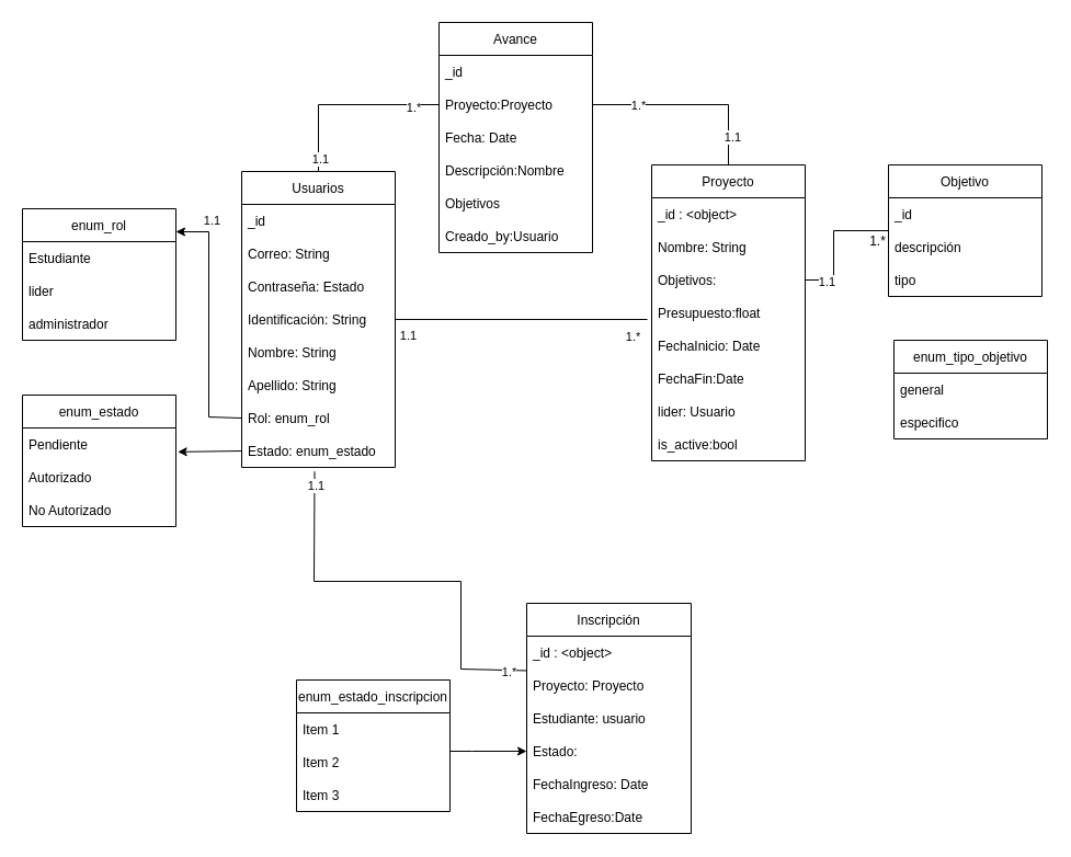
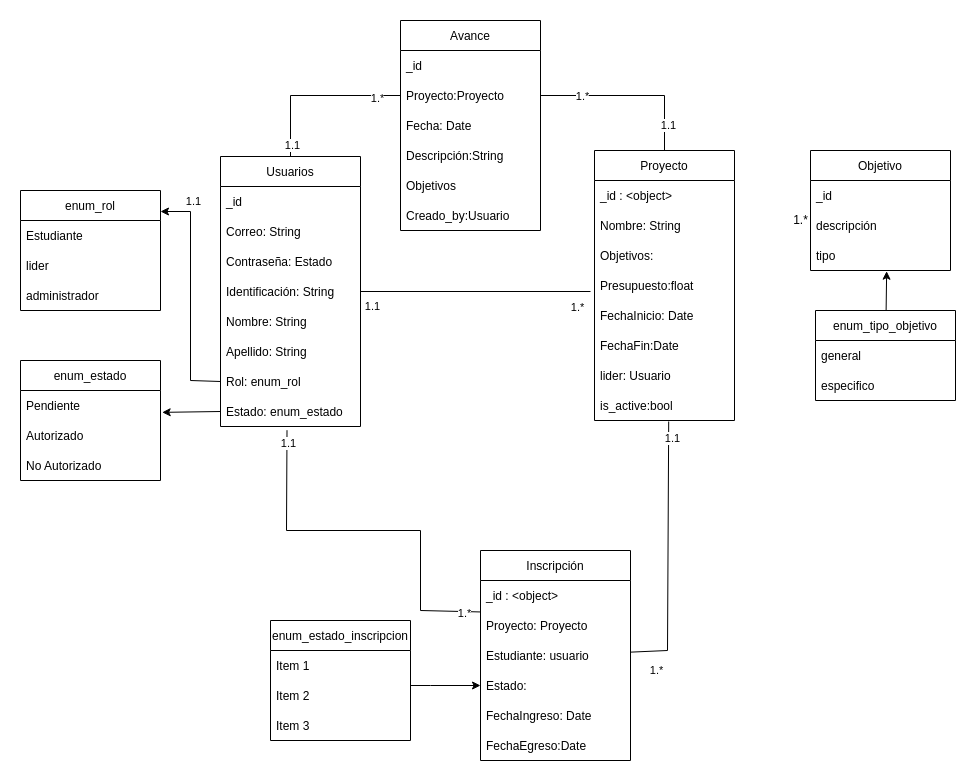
  <mxCell id="0" />
  <mxCell id="1" parent="0" />
  <mxCell id="2" value="Usuarios" style="swimlane;fontStyle=0;childLayout=stackLayout;horizontal=1;startSize=30;horizontalStack=0;resizeParent=1;resizeParentMax=0;resizeLast=0;collapsible=1;marginBottom=0;" vertex="1" parent="1"><mxGeometry x="220" y="156" width="140" height="270" as="geometry"><mxRectangle x="40" y="146" width="80" height="30" as="alternateBounds" /></mxGeometry></mxCell>
  <mxCell id="3" value="_id" style="text;strokeColor=none;fillColor=none;align=left;verticalAlign=middle;spacingLeft=4;spacingRight=4;overflow=hidden;points=[[0,0.5],[1,0.5]];portConstraint=eastwest;rotatable=0;" vertex="1" parent="2"><mxGeometry y="30" width="140" height="30" as="geometry" /></mxCell>
  <mxCell id="4" value="Correo: String   " style="text;strokeColor=none;fillColor=none;align=left;verticalAlign=middle;spacingLeft=4;spacingRight=4;overflow=hidden;points=[[0,0.5],[1,0.5]];portConstraint=eastwest;rotatable=0;" vertex="1" parent="2"><mxGeometry y="60" width="140" height="30" as="geometry" /></mxCell>
  <mxCell id="5" value="Contraseña: Estado" style="text;strokeColor=none;fillColor=none;align=left;verticalAlign=middle;spacingLeft=4;spacingRight=4;overflow=hidden;points=[[0,0.5],[1,0.5]];portConstraint=eastwest;rotatable=0;" vertex="1" parent="2"><mxGeometry y="90" width="140" height="30" as="geometry" /></mxCell>
  <mxCell id="6" value="Identificación: String" style="text;strokeColor=none;fillColor=none;align=left;verticalAlign=middle;spacingLeft=4;spacingRight=4;overflow=hidden;points=[[0,0.5],[1,0.5]];portConstraint=eastwest;rotatable=0;" vertex="1" parent="2"><mxGeometry y="120" width="140" height="30" as="geometry" /></mxCell>
  <mxCell id="7" value="Nombre: String" style="text;strokeColor=none;fillColor=none;align=left;verticalAlign=middle;spacingLeft=4;spacingRight=4;overflow=hidden;points=[[0,0.5],[1,0.5]];portConstraint=eastwest;rotatable=0;" vertex="1" parent="2"><mxGeometry y="150" width="140" height="30" as="geometry" /></mxCell>
  <mxCell id="8" value="Apellido: String" style="text;strokeColor=none;fillColor=none;align=left;verticalAlign=middle;spacingLeft=4;spacingRight=4;overflow=hidden;points=[[0,0.5],[1,0.5]];portConstraint=eastwest;rotatable=0;" vertex="1" parent="2"><mxGeometry y="180" width="140" height="30" as="geometry" /></mxCell>
  <mxCell id="9" value="Rol: enum_rol" style="text;strokeColor=none;fillColor=none;align=left;verticalAlign=middle;spacingLeft=4;spacingRight=4;overflow=hidden;points=[[0,0.5],[1,0.5]];portConstraint=eastwest;rotatable=0;" vertex="1" parent="2"><mxGeometry y="210" width="140" height="30" as="geometry" /></mxCell>
  <mxCell id="10" value="Estado: enum_estado" style="text;strokeColor=none;fillColor=none;align=left;verticalAlign=middle;spacingLeft=4;spacingRight=4;overflow=hidden;points=[[0,0.5],[1,0.5]];portConstraint=eastwest;rotatable=0;" vertex="1" parent="2"><mxGeometry y="240" width="140" height="30" as="geometry" /></mxCell>
  <mxCell id="11" value="enum_rol" style="swimlane;fontStyle=0;childLayout=stackLayout;horizontal=1;startSize=30;horizontalStack=0;resizeParent=1;resizeParentMax=0;resizeLast=0;collapsible=1;marginBottom=0;" vertex="1" parent="1"><mxGeometry x="20" y="190" width="140" height="120" as="geometry" /></mxCell>
  <mxCell id="12" value="Estudiante " style="text;strokeColor=none;fillColor=none;align=left;verticalAlign=middle;spacingLeft=4;spacingRight=4;overflow=hidden;points=[[0,0.5],[1,0.5]];portConstraint=eastwest;rotatable=0;" vertex="1" parent="11"><mxGeometry y="30" width="140" height="30" as="geometry" /></mxCell>
  <mxCell id="13" value="lider" style="text;strokeColor=none;fillColor=none;align=left;verticalAlign=middle;spacingLeft=4;spacingRight=4;overflow=hidden;points=[[0,0.5],[1,0.5]];portConstraint=eastwest;rotatable=0;" vertex="1" parent="11"><mxGeometry y="60" width="140" height="30" as="geometry" /></mxCell>
  <mxCell id="14" value="administrador" style="text;strokeColor=none;fillColor=none;align=left;verticalAlign=middle;spacingLeft=4;spacingRight=4;overflow=hidden;points=[[0,0.5],[1,0.5]];portConstraint=eastwest;rotatable=0;" vertex="1" parent="11"><mxGeometry y="90" width="140" height="30" as="geometry" /></mxCell>
  <mxCell id="15" style="rounded=0;orthogonalLoop=1;jettySize=auto;html=1;exitX=0;exitY=0.5;exitDx=0;exitDy=0;" edge="1" parent="1" source="9"><mxGeometry relative="1" as="geometry"><mxPoint x="160" y="211" as="targetPoint" /><Array as="points"><mxPoint x="190" y="380" /><mxPoint x="190" y="211" /></Array></mxGeometry></mxCell>
  <mxCell id="16" value="1.1" style="edgeLabel;html=1;align=center;verticalAlign=middle;resizable=0;points=[];" vertex="1" connectable="0" parent="15"><mxGeometry x="0.717" y="-2" relative="1" as="geometry"><mxPoint y="-13" as="offset" /></mxGeometry></mxCell>
  <mxCell id="17" value="enum_estado" style="swimlane;fontStyle=0;childLayout=stackLayout;horizontal=1;startSize=30;horizontalStack=0;resizeParent=1;resizeParentMax=0;resizeLast=0;collapsible=1;marginBottom=0;" vertex="1" parent="1"><mxGeometry x="20" y="360" width="140" height="120" as="geometry" /></mxCell>
  <mxCell id="18" value="Pendiente" style="text;strokeColor=none;fillColor=none;align=left;verticalAlign=middle;spacingLeft=4;spacingRight=4;overflow=hidden;points=[[0,0.5],[1,0.5]];portConstraint=eastwest;rotatable=0;" vertex="1" parent="17"><mxGeometry y="30" width="140" height="30" as="geometry" /></mxCell>
  <mxCell id="19" value="Autorizado" style="text;strokeColor=none;fillColor=none;align=left;verticalAlign=middle;spacingLeft=4;spacingRight=4;overflow=hidden;points=[[0,0.5],[1,0.5]];portConstraint=eastwest;rotatable=0;" vertex="1" parent="17"><mxGeometry y="60" width="140" height="30" as="geometry" /></mxCell>
  <mxCell id="20" value="No Autorizado" style="text;strokeColor=none;fillColor=none;align=left;verticalAlign=middle;spacingLeft=4;spacingRight=4;overflow=hidden;points=[[0,0.5],[1,0.5]];portConstraint=eastwest;rotatable=0;" vertex="1" parent="17"><mxGeometry y="90" width="140" height="30" as="geometry" /></mxCell>
  <mxCell id="21" style="edgeStyle=none;rounded=0;orthogonalLoop=1;jettySize=auto;html=1;entryX=1.012;entryY=0.729;entryDx=0;entryDy=0;entryPerimeter=0;exitX=0;exitY=0.5;exitDx=0;exitDy=0;" edge="1" parent="1" source="10" target="18"><mxGeometry relative="1" as="geometry" /></mxCell>
  <mxCell id="22" style="edgeStyle=none;rounded=0;orthogonalLoop=1;jettySize=auto;html=1;entryX=1;entryY=0.5;entryDx=0;entryDy=0;endArrow=none;endFill=0;" edge="1" parent="1" target="6"><mxGeometry relative="1" as="geometry"><mxPoint x="590" y="291" as="sourcePoint" /><Array as="points" /></mxGeometry></mxCell>
  <mxCell id="23" value="1.1" style="edgeLabel;html=1;align=center;verticalAlign=middle;resizable=0;points=[];" vertex="1" connectable="0" parent="22"><mxGeometry x="0.907" y="1" relative="1" as="geometry"><mxPoint y="13" as="offset" /></mxGeometry></mxCell>
  <mxCell id="24" value="1.*" style="edgeLabel;html=1;align=center;verticalAlign=middle;resizable=0;points=[];" vertex="1" connectable="0" parent="22"><mxGeometry x="-0.914" y="1" relative="1" as="geometry"><mxPoint x="-4" y="14" as="offset" /></mxGeometry></mxCell>
  <mxCell id="25" value="Proyecto" style="swimlane;fontStyle=0;childLayout=stackLayout;horizontal=1;startSize=30;horizontalStack=0;resizeParent=1;resizeParentMax=0;resizeLast=0;collapsible=1;marginBottom=0;" vertex="1" parent="1"><mxGeometry x="594" y="150" width="140" height="270" as="geometry"><mxRectangle x="40" y="146" width="80" height="30" as="alternateBounds" /></mxGeometry></mxCell>
  <mxCell id="26" value="_id : &lt;object&gt;" style="text;strokeColor=none;fillColor=none;align=left;verticalAlign=middle;spacingLeft=4;spacingRight=4;overflow=hidden;points=[[0,0.5],[1,0.5]];portConstraint=eastwest;rotatable=0;" vertex="1" parent="25"><mxGeometry y="30" width="140" height="30" as="geometry" /></mxCell>
  <mxCell id="27" value="Nombre: String" style="text;strokeColor=none;fillColor=none;align=left;verticalAlign=middle;spacingLeft=4;spacingRight=4;overflow=hidden;points=[[0,0.5],[1,0.5]];portConstraint=eastwest;rotatable=0;" vertex="1" parent="25"><mxGeometry y="60" width="140" height="30" as="geometry" /></mxCell>
  <mxCell id="28" value="Objetivos:" style="text;strokeColor=none;fillColor=none;align=left;verticalAlign=middle;spacingLeft=4;spacingRight=4;overflow=hidden;points=[[0,0.5],[1,0.5]];portConstraint=eastwest;rotatable=0;" vertex="1" parent="25"><mxGeometry y="90" width="140" height="30" as="geometry" /></mxCell>
  <mxCell id="29" value="Presupuesto:float" style="text;strokeColor=none;fillColor=none;align=left;verticalAlign=middle;spacingLeft=4;spacingRight=4;overflow=hidden;points=[[0,0.5],[1,0.5]];portConstraint=eastwest;rotatable=0;" vertex="1" parent="25"><mxGeometry y="120" width="140" height="30" as="geometry" /></mxCell>
  <mxCell id="30" value="FechaInicio: Date" style="text;strokeColor=none;fillColor=none;align=left;verticalAlign=middle;spacingLeft=4;spacingRight=4;overflow=hidden;points=[[0,0.5],[1,0.5]];portConstraint=eastwest;rotatable=0;" vertex="1" parent="25"><mxGeometry y="150" width="140" height="30" as="geometry" /></mxCell>
  <mxCell id="31" value="FechaFin:Date" style="text;strokeColor=none;fillColor=none;align=left;verticalAlign=middle;spacingLeft=4;spacingRight=4;overflow=hidden;points=[[0,0.5],[1,0.5]];portConstraint=eastwest;rotatable=0;" vertex="1" parent="25"><mxGeometry y="180" width="140" height="30" as="geometry" /></mxCell>
  <mxCell id="32" value="lider: Usuario" style="text;strokeColor=none;fillColor=none;align=left;verticalAlign=middle;spacingLeft=4;spacingRight=4;overflow=hidden;points=[[0,0.5],[1,0.5]];portConstraint=eastwest;rotatable=0;" vertex="1" parent="25"><mxGeometry y="210" width="140" height="30" as="geometry" /></mxCell>
  <mxCell id="33" value="is_active:bool" style="text;strokeColor=none;fillColor=none;align=left;verticalAlign=middle;spacingLeft=4;spacingRight=4;overflow=hidden;points=[[0,0.5],[1,0.5]];portConstraint=eastwest;rotatable=0;" vertex="1" parent="25"><mxGeometry y="240" width="140" height="30" as="geometry" /></mxCell>
  <mxCell id="34" value="Objetivo" style="swimlane;fontStyle=0;childLayout=stackLayout;horizontal=1;startSize=30;horizontalStack=0;resizeParent=1;resizeParentMax=0;resizeLast=0;collapsible=1;marginBottom=0;" vertex="1" parent="1"><mxGeometry x="810" y="150" width="140" height="120" as="geometry" /></mxCell>
  <mxCell id="35" value="_id" style="text;strokeColor=none;fillColor=none;align=left;verticalAlign=middle;spacingLeft=4;spacingRight=4;overflow=hidden;points=[[0,0.5],[1,0.5]];portConstraint=eastwest;rotatable=0;" vertex="1" parent="34"><mxGeometry y="30" width="140" height="30" as="geometry" /></mxCell>
  <mxCell id="36" value="descripción" style="text;strokeColor=none;fillColor=none;align=left;verticalAlign=middle;spacingLeft=4;spacingRight=4;overflow=hidden;points=[[0,0.5],[1,0.5]];portConstraint=eastwest;rotatable=0;" vertex="1" parent="34"><mxGeometry y="60" width="140" height="30" as="geometry" /></mxCell>
  <mxCell id="37" value="tipo" style="text;strokeColor=none;fillColor=none;align=left;verticalAlign=middle;spacingLeft=4;spacingRight=4;overflow=hidden;points=[[0,0.5],[1,0.5]];portConstraint=eastwest;rotatable=0;" vertex="1" parent="34"><mxGeometry y="90" width="140" height="30" as="geometry" /></mxCell>
- <mxCell id="38" style="edgeStyle=none;rounded=0;orthogonalLoop=1;jettySize=auto;html=1;exitX=1;exitY=0.5;exitDx=0;exitDy=0;endArrow=none;endFill=0;" edge="1" parent="1" source="28" target="34"><mxGeometry relative="1" as="geometry"><Array as="points"><mxPoint x="760" y="255" /><mxPoint x="760" y="210" /></Array></mxGeometry></mxCell>
- <mxCell id="39" value="1.1" style="edgeLabel;html=1;align=center;verticalAlign=middle;resizable=0;points=[];" vertex="1" connectable="0" parent="38"><mxGeometry x="-0.681" y="-1" relative="1" as="geometry"><mxPoint as="offset" /></mxGeometry></mxCell>
  <mxCell id="40" value="1.*" style="text;html=1;align=center;verticalAlign=middle;resizable=0;points=[];autosize=1;strokeColor=none;fillColor=none;" vertex="1" parent="1"><mxGeometry x="785" y="210" width="30" height="20" as="geometry" /></mxCell>
+ <mxCell id="41" style="edgeStyle=none;rounded=0;orthogonalLoop=1;jettySize=auto;html=1;entryX=0.544;entryY=1.024;entryDx=0;entryDy=0;entryPerimeter=0;endArrow=classic;endFill=1;" edge="1" parent="1" source="42" target="37"><mxGeometry relative="1" as="geometry" /></mxCell>
  <mxCell id="42" value="enum_tipo_objetivo" style="swimlane;fontStyle=0;childLayout=stackLayout;horizontal=1;startSize=30;horizontalStack=0;resizeParent=1;resizeParentMax=0;resizeLast=0;collapsible=1;marginBottom=0;" vertex="1" parent="1"><mxGeometry x="815" y="310" width="140" height="90" as="geometry" /></mxCell>
  <mxCell id="43" value="general" style="text;strokeColor=none;fillColor=none;align=left;verticalAlign=middle;spacingLeft=4;spacingRight=4;overflow=hidden;points=[[0,0.5],[1,0.5]];portConstraint=eastwest;rotatable=0;" vertex="1" parent="42"><mxGeometry y="30" width="140" height="30" as="geometry" /></mxCell>
  <mxCell id="44" value="especifico" style="text;strokeColor=none;fillColor=none;align=left;verticalAlign=middle;spacingLeft=4;spacingRight=4;overflow=hidden;points=[[0,0.5],[1,0.5]];portConstraint=eastwest;rotatable=0;" vertex="1" parent="42"><mxGeometry y="60" width="140" height="30" as="geometry" /></mxCell>
+ <mxCell id="45" value="1.*" style="edgeStyle=none;rounded=0;orthogonalLoop=1;jettySize=auto;html=1;endArrow=none;endFill=0;entryX=0.53;entryY=1.033;entryDx=0;entryDy=0;entryPerimeter=0;" edge="1" parent="1" source="50" target="33"><mxGeometry x="-0.812" y="-19" relative="1" as="geometry"><mxPoint x="667" y="430" as="targetPoint" /><Array as="points"><mxPoint x="667" y="650" /></Array><mxPoint as="offset" /></mxGeometry></mxCell>
+ <mxCell id="46" value="1.1" style="edgeLabel;html=1;align=center;verticalAlign=middle;resizable=0;points=[];" vertex="1" connectable="0" parent="45"><mxGeometry x="0.881" y="-3" relative="1" as="geometry"><mxPoint as="offset" /></mxGeometry></mxCell>
  <mxCell id="47" style="edgeStyle=none;rounded=0;orthogonalLoop=1;jettySize=auto;html=1;entryX=0.475;entryY=1.123;entryDx=0;entryDy=0;entryPerimeter=0;endArrow=none;endFill=0;exitX=-0.003;exitY=0.048;exitDx=0;exitDy=0;exitPerimeter=0;" edge="1" parent="1" source="52" target="10"><mxGeometry relative="1" as="geometry"><Array as="points"><mxPoint x="420" y="610" /><mxPoint x="420" y="530" /><mxPoint x="286" y="530" /></Array></mxGeometry></mxCell>
  <mxCell id="48" value="1.1" style="edgeLabel;html=1;align=center;verticalAlign=middle;resizable=0;points=[];" vertex="1" connectable="0" parent="47"><mxGeometry x="0.93" y="-1" relative="1" as="geometry"><mxPoint as="offset" /></mxGeometry></mxCell>
  <mxCell id="49" value="1.*" style="edgeLabel;html=1;align=center;verticalAlign=middle;resizable=0;points=[];" vertex="1" connectable="0" parent="47"><mxGeometry x="-0.916" y="1" relative="1" as="geometry"><mxPoint as="offset" /></mxGeometry></mxCell>
  <mxCell id="50" value="Inscripción" style="swimlane;fontStyle=0;childLayout=stackLayout;horizontal=1;startSize=30;horizontalStack=0;resizeParent=1;resizeParentMax=0;resizeLast=0;collapsible=1;marginBottom=0;" vertex="1" parent="1"><mxGeometry x="480" y="550" width="150" height="210" as="geometry"><mxRectangle x="40" y="146" width="80" height="30" as="alternateBounds" /></mxGeometry></mxCell>
  <mxCell id="51" value="_id : &lt;object&gt;" style="text;strokeColor=none;fillColor=none;align=left;verticalAlign=middle;spacingLeft=4;spacingRight=4;overflow=hidden;points=[[0,0.5],[1,0.5]];portConstraint=eastwest;rotatable=0;" vertex="1" parent="50"><mxGeometry y="30" width="150" height="30" as="geometry" /></mxCell>
  <mxCell id="52" value="Proyecto: Proyecto" style="text;strokeColor=none;fillColor=none;align=left;verticalAlign=middle;spacingLeft=4;spacingRight=4;overflow=hidden;points=[[0,0.5],[1,0.5]];portConstraint=eastwest;rotatable=0;" vertex="1" parent="50"><mxGeometry y="60" width="150" height="30" as="geometry" /></mxCell>
  <mxCell id="53" value="Estudiante: usuario" style="text;strokeColor=none;fillColor=none;align=left;verticalAlign=middle;spacingLeft=4;spacingRight=4;overflow=hidden;points=[[0,0.5],[1,0.5]];portConstraint=eastwest;rotatable=0;" vertex="1" parent="50"><mxGeometry y="90" width="150" height="30" as="geometry" /></mxCell>
  <mxCell id="54" value="Estado:" style="text;strokeColor=none;fillColor=none;align=left;verticalAlign=middle;spacingLeft=4;spacingRight=4;overflow=hidden;points=[[0,0.5],[1,0.5]];portConstraint=eastwest;rotatable=0;" vertex="1" parent="50"><mxGeometry y="120" width="150" height="30" as="geometry" /></mxCell>
  <mxCell id="55" value="FechaIngreso: Date" style="text;strokeColor=none;fillColor=none;align=left;verticalAlign=middle;spacingLeft=4;spacingRight=4;overflow=hidden;points=[[0,0.5],[1,0.5]];portConstraint=eastwest;rotatable=0;" vertex="1" parent="50"><mxGeometry y="150" width="150" height="30" as="geometry" /></mxCell>
  <mxCell id="56" value="FechaEgreso:Date" style="text;strokeColor=none;fillColor=none;align=left;verticalAlign=middle;spacingLeft=4;spacingRight=4;overflow=hidden;points=[[0,0.5],[1,0.5]];portConstraint=eastwest;rotatable=0;" vertex="1" parent="50"><mxGeometry y="180" width="150" height="30" as="geometry" /></mxCell>
  <mxCell id="57" value="enum_estado_inscripcion" style="swimlane;fontStyle=0;childLayout=stackLayout;horizontal=1;startSize=30;horizontalStack=0;resizeParent=1;resizeParentMax=0;resizeLast=0;collapsible=1;marginBottom=0;" vertex="1" parent="1"><mxGeometry x="270" y="620" width="140" height="120" as="geometry" /></mxCell>
  <mxCell id="58" value="Item 1" style="text;strokeColor=none;fillColor=none;align=left;verticalAlign=middle;spacingLeft=4;spacingRight=4;overflow=hidden;points=[[0,0.5],[1,0.5]];portConstraint=eastwest;rotatable=0;" vertex="1" parent="57"><mxGeometry y="30" width="140" height="30" as="geometry" /></mxCell>
  <mxCell id="59" value="Item 2" style="text;strokeColor=none;fillColor=none;align=left;verticalAlign=middle;spacingLeft=4;spacingRight=4;overflow=hidden;points=[[0,0.5],[1,0.5]];portConstraint=eastwest;rotatable=0;" vertex="1" parent="57"><mxGeometry y="60" width="140" height="30" as="geometry" /></mxCell>
  <mxCell id="60" value="Item 3" style="text;strokeColor=none;fillColor=none;align=left;verticalAlign=middle;spacingLeft=4;spacingRight=4;overflow=hidden;points=[[0,0.5],[1,0.5]];portConstraint=eastwest;rotatable=0;" vertex="1" parent="57"><mxGeometry y="90" width="140" height="30" as="geometry" /></mxCell>
  <mxCell id="61" style="edgeStyle=none;rounded=0;orthogonalLoop=1;jettySize=auto;html=1;exitX=1;exitY=0.5;exitDx=0;exitDy=0;entryX=0;entryY=0.5;entryDx=0;entryDy=0;endArrow=classic;endFill=1;" edge="1" parent="1" source="59" target="54"><mxGeometry relative="1" as="geometry"><Array as="points"><mxPoint x="410" y="685" /><mxPoint x="430" y="685" /></Array></mxGeometry></mxCell>
  <mxCell id="62" value="Avance" style="swimlane;fontStyle=0;childLayout=stackLayout;horizontal=1;startSize=30;horizontalStack=0;resizeParent=1;resizeParentMax=0;resizeLast=0;collapsible=1;marginBottom=0;" vertex="1" parent="1"><mxGeometry x="400" y="20" width="140" height="210" as="geometry" /></mxCell>
  <mxCell id="63" value="_id" style="text;strokeColor=none;fillColor=none;align=left;verticalAlign=middle;spacingLeft=4;spacingRight=4;overflow=hidden;points=[[0,0.5],[1,0.5]];portConstraint=eastwest;rotatable=0;" vertex="1" parent="62"><mxGeometry y="30" width="140" height="30" as="geometry" /></mxCell>
  <mxCell id="64" value="Proyecto:Proyecto" style="text;strokeColor=none;fillColor=none;align=left;verticalAlign=middle;spacingLeft=4;spacingRight=4;overflow=hidden;points=[[0,0.5],[1,0.5]];portConstraint=eastwest;rotatable=0;" vertex="1" parent="62"><mxGeometry y="60" width="140" height="30" as="geometry" /></mxCell>
  <mxCell id="65" value="Fecha: Date" style="text;strokeColor=none;fillColor=none;align=left;verticalAlign=middle;spacingLeft=4;spacingRight=4;overflow=hidden;points=[[0,0.5],[1,0.5]];portConstraint=eastwest;rotatable=0;" vertex="1" parent="62"><mxGeometry y="90" width="140" height="30" as="geometry" /></mxCell>
- <mxCell id="66" value="Descripción:Nombre" style="text;strokeColor=none;fillColor=none;align=left;verticalAlign=middle;spacingLeft=4;spacingRight=4;overflow=hidden;points=[[0,0.5],[1,0.5]];portConstraint=eastwest;rotatable=0;" vertex="1" parent="62"><mxGeometry y="120" width="140" height="30" as="geometry" /></mxCell>
+ <mxCell id="66" value="Descripción:String" style="text;strokeColor=none;fillColor=none;align=left;verticalAlign=middle;spacingLeft=4;spacingRight=4;overflow=hidden;points=[[0,0.5],[1,0.5]];portConstraint=eastwest;rotatable=0;" vertex="1" parent="62"><mxGeometry y="120" width="140" height="30" as="geometry" /></mxCell>
  <mxCell id="67" value="Objetivos" style="text;strokeColor=none;fillColor=none;align=left;verticalAlign=middle;spacingLeft=4;spacingRight=4;overflow=hidden;points=[[0,0.5],[1,0.5]];portConstraint=eastwest;rotatable=0;" vertex="1" parent="62"><mxGeometry y="150" width="140" height="30" as="geometry" /></mxCell>
  <mxCell id="68" value="Creado_by:Usuario" style="text;strokeColor=none;fillColor=none;align=left;verticalAlign=middle;spacingLeft=4;spacingRight=4;overflow=hidden;points=[[0,0.5],[1,0.5]];portConstraint=eastwest;rotatable=0;" vertex="1" parent="62"><mxGeometry y="180" width="140" height="30" as="geometry" /></mxCell>
  <mxCell id="69" style="edgeStyle=none;rounded=0;orthogonalLoop=1;jettySize=auto;html=1;entryX=0.5;entryY=0;entryDx=0;entryDy=0;endArrow=none;endFill=0;exitX=0;exitY=0.5;exitDx=0;exitDy=0;" edge="1" parent="1" source="64" target="2"><mxGeometry relative="1" as="geometry"><Array as="points"><mxPoint x="290" y="95" /></Array></mxGeometry></mxCell>
  <mxCell id="70" value="1.*" style="edgeLabel;html=1;align=center;verticalAlign=middle;resizable=0;points=[];" vertex="1" connectable="0" parent="69"><mxGeometry x="-0.721" y="2" relative="1" as="geometry"><mxPoint as="offset" /></mxGeometry></mxCell>
  <mxCell id="71" value="1.1" style="edgeLabel;html=1;align=center;verticalAlign=middle;resizable=0;points=[];" vertex="1" connectable="0" parent="69"><mxGeometry x="0.863" y="1" relative="1" as="geometry"><mxPoint as="offset" /></mxGeometry></mxCell>
  <mxCell id="72" style="edgeStyle=none;rounded=0;orthogonalLoop=1;jettySize=auto;html=1;entryX=0.5;entryY=0;entryDx=0;entryDy=0;endArrow=none;endFill=0;exitX=1;exitY=0.5;exitDx=0;exitDy=0;" edge="1" parent="1" source="64" target="25"><mxGeometry relative="1" as="geometry"><Array as="points"><mxPoint x="664" y="95" /></Array></mxGeometry></mxCell>
  <mxCell id="73" value="1.*" style="edgeLabel;html=1;align=center;verticalAlign=middle;resizable=0;points=[];" vertex="1" connectable="0" parent="72"><mxGeometry x="-0.54" relative="1" as="geometry"><mxPoint as="offset" /></mxGeometry></mxCell>
  <mxCell id="74" value="1.1" style="edgeLabel;html=1;align=center;verticalAlign=middle;resizable=0;points=[];" vertex="1" connectable="0" parent="72"><mxGeometry x="0.715" y="3" relative="1" as="geometry"><mxPoint as="offset" /></mxGeometry></mxCell>
